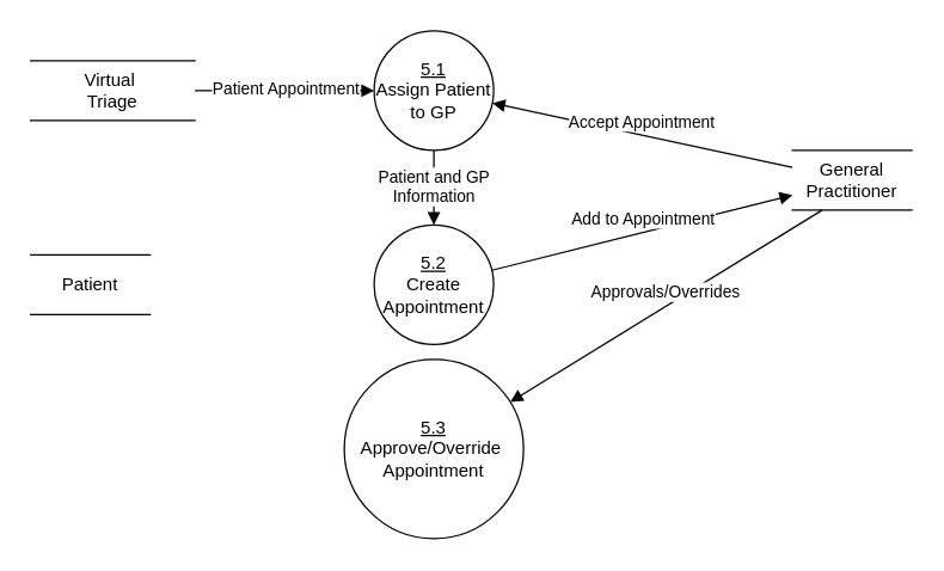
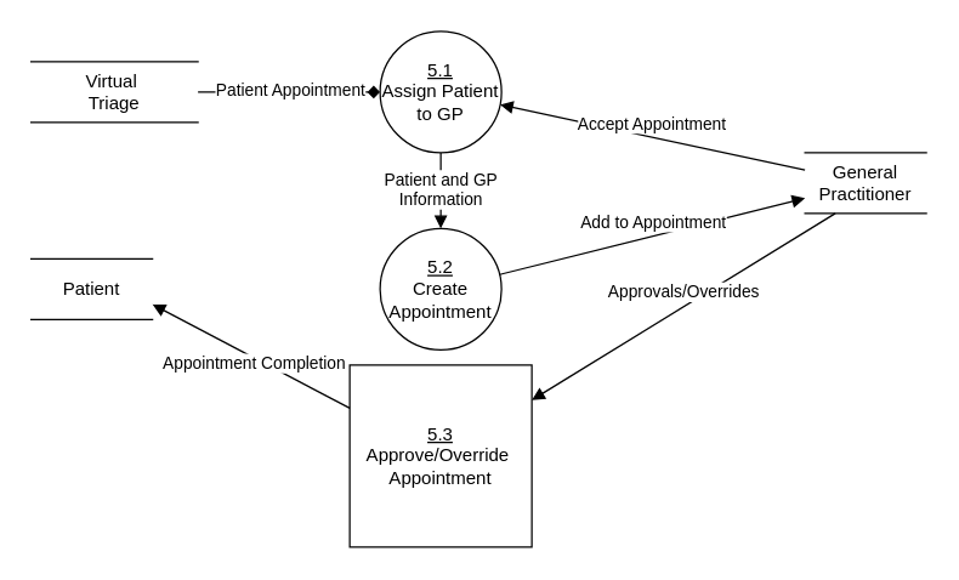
  <mxCell id="0" />
  <mxCell id="1" parent="0" />
  <mxCell id="2" value="&lt;u&gt;5.2&lt;/u&gt;&lt;div&gt;Create Appointment&lt;/div&gt;" style="ellipse;whiteSpace=wrap;html=1;aspect=fixed;" parent="1" vertex="1"><mxGeometry x="250" y="150" width="80" height="80" as="geometry" /></mxCell>
  <mxCell id="3" value="&lt;u&gt;5.1&lt;/u&gt;&lt;div&gt;Assign Patient to GP&lt;/div&gt;" style="ellipse;whiteSpace=wrap;html=1;aspect=fixed;" parent="1" vertex="1"><mxGeometry x="250" y="20" width="80" height="80" as="geometry" /></mxCell>
  <mxCell id="4" value="General Practitioner" style="shape=partialRectangle;whiteSpace=wrap;html=1;left=0;right=0;fillColor=none;" parent="1" vertex="1"><mxGeometry x="530" y="100" width="80" height="40" as="geometry" /></mxCell>
  <mxCell id="5" value="Accept Appointment" style="html=1;verticalAlign=bottom;endArrow=block;curved=0;rounded=0;" parent="1" source="4" target="3" edge="1"><mxGeometry width="80" relative="1" as="geometry"><mxPoint x="390" y="120" as="sourcePoint" /><mxPoint x="470" y="120" as="targetPoint" /></mxGeometry></mxCell>
  <mxCell id="6" value="Virtual&amp;nbsp;&lt;div&gt;Triage&lt;/div&gt;" style="shape=partialRectangle;whiteSpace=wrap;html=1;left=0;right=0;fillColor=none;" parent="1" vertex="1"><mxGeometry x="20" y="40" width="110" height="40" as="geometry" /></mxCell>
- <mxCell id="7" value="" style="html=1;verticalAlign=bottom;endArrow=block;curved=0;rounded=0;" parent="1" source="6" target="3" edge="1"><mxGeometry width="80" relative="1" as="geometry"><mxPoint x="150" y="110" as="sourcePoint" /><mxPoint x="230" y="110" as="targetPoint" /></mxGeometry></mxCell>
+ <mxCell id="7" value="" style="html=1;verticalAlign=bottom;endArrow=diamond;curved=0;rounded=0;" parent="1" source="6" target="3" edge="1"><mxGeometry width="80" relative="1" as="geometry"><mxPoint x="150" y="110" as="sourcePoint" /><mxPoint x="230" y="110" as="targetPoint" /></mxGeometry></mxCell>
  <mxCell id="8" value="Patient Appointment" style="edgeLabel;html=1;align=center;verticalAlign=middle;resizable=0;points=[];" vertex="1" connectable="0" parent="7"><mxGeometry x="0.091" y="3" relative="1" as="geometry"><mxPoint x="-5" y="1" as="offset" /></mxGeometry></mxCell>
  <mxCell id="9" value="Patient and GP&lt;div&gt;Information&lt;/div&gt;" style="html=1;verticalAlign=bottom;endArrow=block;curved=0;rounded=0;" parent="1" source="3" target="2" edge="1"><mxGeometry x="0.6" width="80" relative="1" as="geometry"><mxPoint x="210" y="120" as="sourcePoint" /><mxPoint x="290" y="120" as="targetPoint" /><mxPoint as="offset" /></mxGeometry></mxCell>
- <mxCell id="10" value="&lt;u&gt;5.3&lt;/u&gt;&lt;div&gt;Approve/&lt;span style=&quot;background-color: initial;&quot;&gt;Override&amp;nbsp;&lt;/span&gt;&lt;/div&gt;&lt;div&gt;&lt;span style=&quot;background-color: initial;&quot;&gt;Appointment&lt;/span&gt;&lt;/div&gt;" style="ellipse;whiteSpace=wrap;html=1;aspect=fixed;" parent="1" vertex="1"><mxGeometry x="230" y="240" width="120" height="120" as="geometry" /></mxCell>
+ <mxCell id="10" value="&lt;u&gt;5.3&lt;/u&gt;&lt;div&gt;Approve/&lt;span style=&quot;background-color: initial;&quot;&gt;Override&amp;nbsp;&lt;/span&gt;&lt;/div&gt;&lt;div&gt;&lt;span style=&quot;background-color: initial;&quot;&gt;Appointment&lt;/span&gt;&lt;/div&gt;" style="whiteSpace=wrap;html=1;aspect=fixed;rounded=0;" parent="1" vertex="1"><mxGeometry x="230" y="240" width="120" height="120" as="geometry" /></mxCell>
  <mxCell id="11" value="Approvals/Overrides" style="html=1;verticalAlign=bottom;endArrow=block;curved=0;rounded=0;exitX=0.25;exitY=1;exitDx=0;exitDy=0;" parent="1" source="4" target="10" edge="1"><mxGeometry width="80" relative="1" as="geometry"><mxPoint x="440" y="210" as="sourcePoint" /><mxPoint x="520" y="210" as="targetPoint" /></mxGeometry></mxCell>
  <mxCell id="12" value="Patient" style="shape=partialRectangle;whiteSpace=wrap;html=1;left=0;right=0;fillColor=none;" parent="1" vertex="1"><mxGeometry x="20" y="170" width="80" height="40" as="geometry" /></mxCell>
+ <mxCell id="13" value="" style="html=1;verticalAlign=bottom;endArrow=block;curved=0;rounded=0;entryX=1;entryY=0.75;entryDx=0;entryDy=0;" parent="1" source="10" target="12" edge="1"><mxGeometry width="80" relative="1" as="geometry"><mxPoint x="140" y="290" as="sourcePoint" /><mxPoint x="220" y="290" as="targetPoint" /></mxGeometry></mxCell>
+ <mxCell id="14" value="Appointment Completion" style="edgeLabel;html=1;align=center;verticalAlign=middle;resizable=0;points=[];" vertex="1" connectable="0" parent="13"><mxGeometry x="0.246" y="-4" relative="1" as="geometry"><mxPoint x="16" y="16" as="offset" /></mxGeometry></mxCell>
  <mxCell id="15" value="Add to Appointment" style="html=1;verticalAlign=bottom;endArrow=block;curved=0;rounded=0;" parent="1" source="2" target="4" edge="1"><mxGeometry width="80" relative="1" as="geometry"><mxPoint x="360" y="180" as="sourcePoint" /><mxPoint x="440" y="180" as="targetPoint" /></mxGeometry></mxCell>
